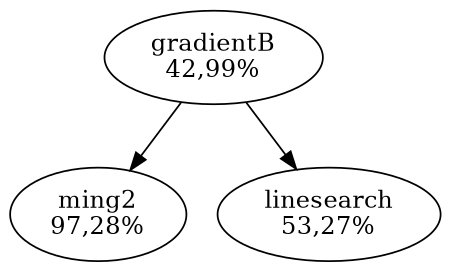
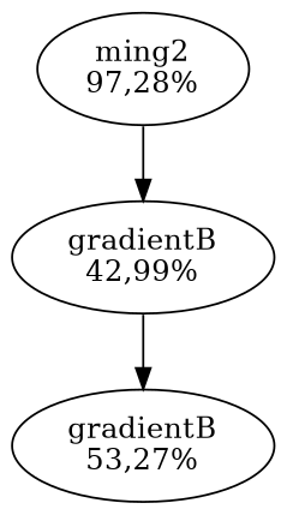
  digraph {
    n1 [label="ming2\n97,28%"]
    n2 [label="gradientB\n42,99%"]
-   n3 [label="linesearch\n53,27%"]
-   n2 -> n1
+   n3 [label="gradientB\n53,27%"]
+   n1 -> n2
    n2 -> n3
  }
